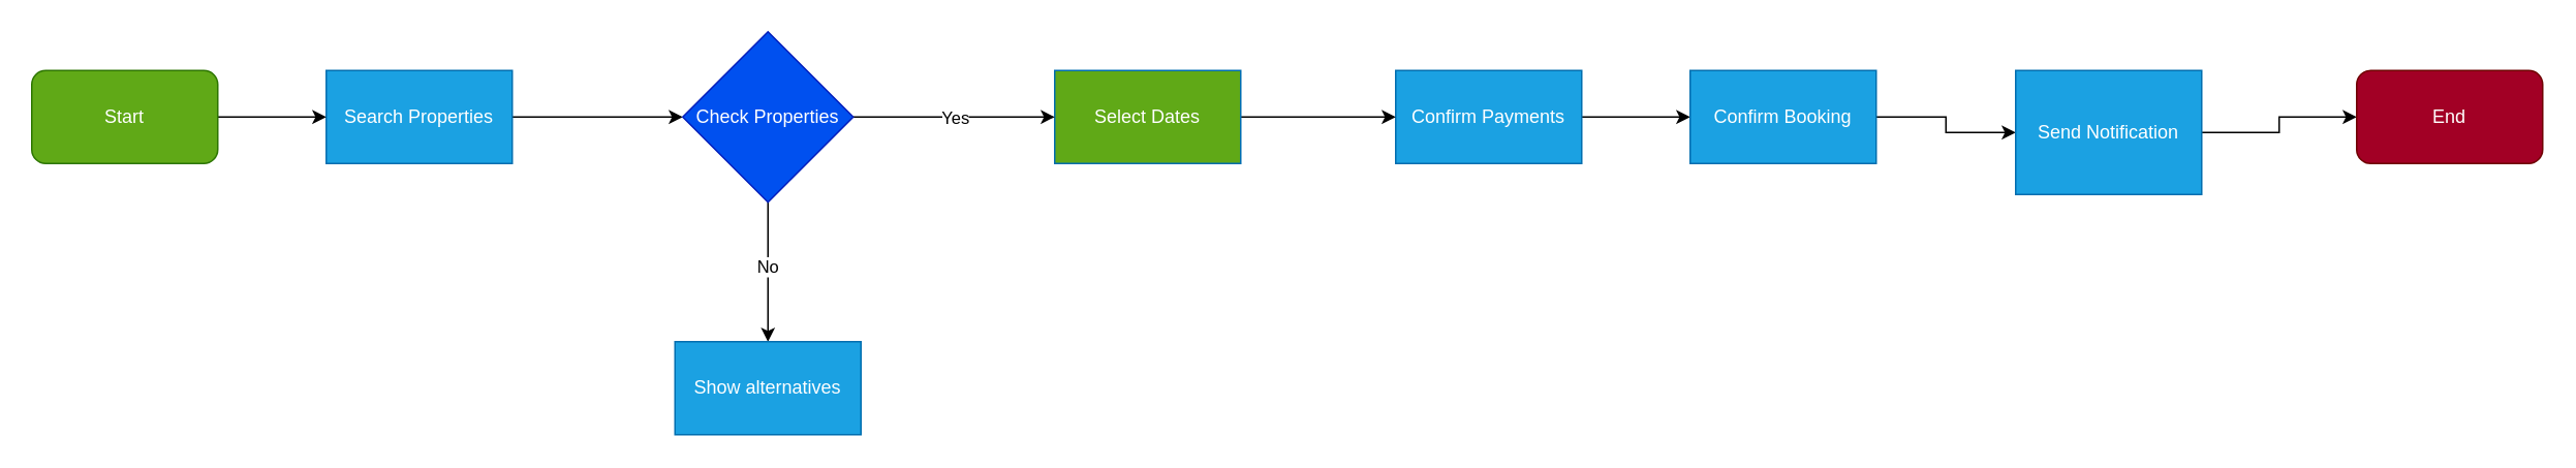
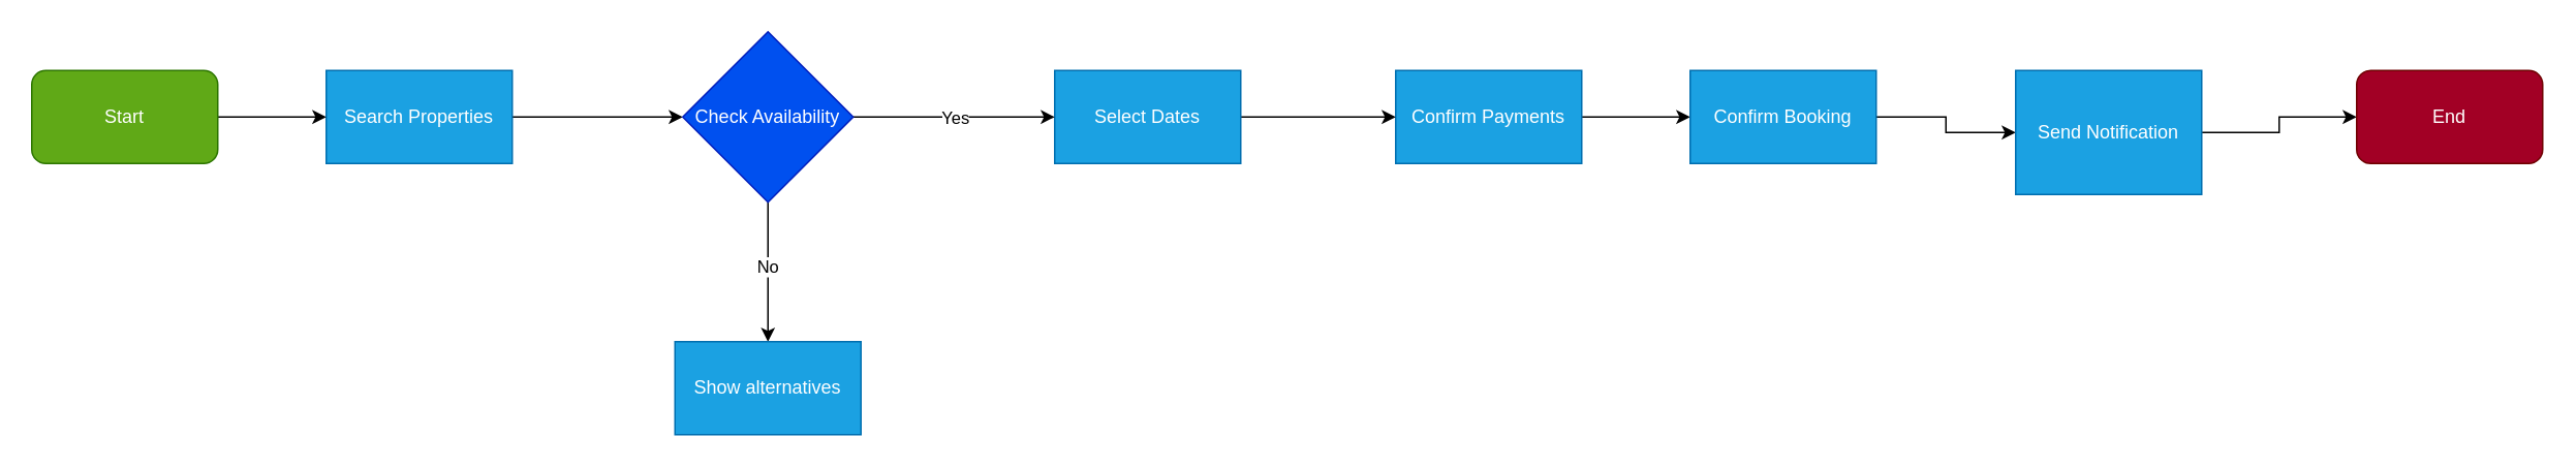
  <mxCell id="0" />
  <mxCell id="1" parent="0" />
  <mxCell id="2" value="" style="edgeStyle=orthogonalEdgeStyle;rounded=0;orthogonalLoop=1;jettySize=auto;html=1;strokeColor=light-dark(#000000,#333333);" edge="1" parent="1" source="3" target="18"><mxGeometry relative="1" as="geometry" /></mxCell>
  <mxCell id="3" value="Search Properties" style="rounded=0;whiteSpace=wrap;html=1;fillColor=#1ba1e2;fontColor=light-dark(#FFFFFF,#FFFFFF);strokeColor=#006EAF;" vertex="1" parent="1"><mxGeometry x="210" y="45" width="120" height="60" as="geometry" /></mxCell>
  <mxCell id="4" value="" style="edgeStyle=orthogonalEdgeStyle;rounded=0;orthogonalLoop=1;jettySize=auto;html=1;strokeColor=light-dark(#000000,#333333);" edge="1" parent="1" source="5" target="7"><mxGeometry relative="1" as="geometry" /></mxCell>
  <mxCell id="5" value="Confirm Payments" style="rounded=0;whiteSpace=wrap;html=1;fillColor=#1ba1e2;fontColor=light-dark(#FFFFFF,#FFFFFF);strokeColor=#006EAF;" vertex="1" parent="1"><mxGeometry x="900" y="45" width="120" height="60" as="geometry" /></mxCell>
  <mxCell id="6" value="" style="edgeStyle=orthogonalEdgeStyle;rounded=0;orthogonalLoop=1;jettySize=auto;html=1;strokeColor=light-dark(#000000,#333333);" edge="1" parent="1" source="7" target="9"><mxGeometry relative="1" as="geometry" /></mxCell>
  <mxCell id="7" value="Confirm Booking" style="rounded=0;whiteSpace=wrap;html=1;fillColor=#1ba1e2;fontColor=light-dark(#FFFFFF,#FFFFFF);strokeColor=#006EAF;" vertex="1" parent="1"><mxGeometry x="1090" y="45" width="120" height="60" as="geometry" /></mxCell>
  <mxCell id="8" style="edgeStyle=orthogonalEdgeStyle;rounded=0;orthogonalLoop=1;jettySize=auto;html=1;entryX=0;entryY=0.5;entryDx=0;entryDy=0;strokeColor=light-dark(#000000,#333333);" edge="1" parent="1" source="9" target="20"><mxGeometry relative="1" as="geometry" /></mxCell>
  <mxCell id="9" value="Send Notification" style="rounded=0;whiteSpace=wrap;html=1;fillColor=#1ba1e2;fontColor=light-dark(#FFFFFF,#FFFFFF);strokeColor=#006EAF;" vertex="1" parent="1"><mxGeometry x="1300" y="45" width="120" height="80" as="geometry" /></mxCell>
  <mxCell id="10" value="" style="edgeStyle=orthogonalEdgeStyle;rounded=0;orthogonalLoop=1;jettySize=auto;html=1;strokeColor=light-dark(#000000,#333333);" edge="1" parent="1" source="11" target="3"><mxGeometry relative="1" as="geometry" /></mxCell>
  <mxCell id="11" value="Start" style="rounded=1;whiteSpace=wrap;html=1;fillColor=#60a917;fontColor=light-dark(#FFFFFF,#FFFFFF);strokeColor=#2D7600;" vertex="1" parent="1"><mxGeometry x="20" y="45" width="120" height="60" as="geometry" /></mxCell>
  <mxCell id="12" value="" style="edgeStyle=orthogonalEdgeStyle;rounded=0;orthogonalLoop=1;jettySize=auto;html=1;strokeColor=light-dark(#000000,#333333);" edge="1" parent="1" source="13" target="5"><mxGeometry relative="1" as="geometry" /></mxCell>
- <mxCell id="13" value="Select Dates" style="whiteSpace=wrap;html=1;rounded=0;fillColor=#60a917;fontColor=light-dark(#FFFFFF,#FFFFFF);strokeColor=#006EAF;" vertex="1" parent="1"><mxGeometry x="680" y="45" width="120" height="60" as="geometry" /></mxCell>
+ <mxCell id="13" value="Select Dates" style="whiteSpace=wrap;html=1;rounded=0;fillColor=#1ba1e2;fontColor=light-dark(#FFFFFF,#FFFFFF);strokeColor=#006EAF;" vertex="1" parent="1"><mxGeometry x="680" y="45" width="120" height="60" as="geometry" /></mxCell>
  <mxCell id="14" style="edgeStyle=orthogonalEdgeStyle;rounded=0;orthogonalLoop=1;jettySize=auto;html=1;strokeColor=light-dark(#000000,#333333);" edge="1" parent="1" source="18" target="13"><mxGeometry relative="1" as="geometry" /></mxCell>
  <mxCell id="15" value="Yes" style="edgeLabel;html=1;align=center;verticalAlign=middle;resizable=0;points=[];labelBackgroundColor=light-dark(#FFFFFF,#CCCCCC);fontColor=light-dark(#000000,#333333);" vertex="1" connectable="0" parent="14"><mxGeometry x="-0.006" relative="1" as="geometry"><mxPoint as="offset" /></mxGeometry></mxCell>
  <mxCell id="16" value="" style="edgeStyle=orthogonalEdgeStyle;rounded=0;orthogonalLoop=1;jettySize=auto;html=1;strokeColor=light-dark(#000000,#333333);" edge="1" parent="1" source="18" target="19"><mxGeometry relative="1" as="geometry" /></mxCell>
  <mxCell id="17" value="No" style="edgeLabel;html=1;align=center;verticalAlign=middle;resizable=0;points=[];labelBackgroundColor=light-dark(#FFFFFF,#CCCCCC);fontColor=light-dark(#000000,#333333);" vertex="1" connectable="0" parent="16"><mxGeometry x="-0.348" y="-5" relative="1" as="geometry"><mxPoint x="4" y="12" as="offset" /></mxGeometry></mxCell>
- <mxCell id="18" value="Check Properties" style="rhombus;whiteSpace=wrap;html=1;rounded=0;fillColor=light-dark(#0050EF,#FFE844);fontColor=light-dark(#FFFFFF,#333333);strokeColor=#001DBC;" vertex="1" parent="1"><mxGeometry x="440" y="20" width="110" height="110" as="geometry" /></mxCell>
+ <mxCell id="18" value="Check Availability" style="rhombus;whiteSpace=wrap;html=1;rounded=0;fillColor=light-dark(#0050EF,#FFE844);fontColor=light-dark(#FFFFFF,#333333);strokeColor=#001DBC;" vertex="1" parent="1"><mxGeometry x="440" y="20" width="110" height="110" as="geometry" /></mxCell>
  <mxCell id="19" value="Show alternatives" style="whiteSpace=wrap;html=1;rounded=0;fillColor=#1ba1e2;fontColor=light-dark(#FFFFFF,#FFFFFF);strokeColor=#006EAF;" vertex="1" parent="1"><mxGeometry x="435" y="220" width="120" height="60" as="geometry" /></mxCell>
  <mxCell id="20" value="End" style="rounded=1;whiteSpace=wrap;html=1;fillColor=light-dark(#A20025,#FF3F81);fontColor=light-dark(#FFFFFF,#FFFFFF);strokeColor=#6F0000;" vertex="1" parent="1"><mxGeometry x="1520" y="45" width="120" height="60" as="geometry" /></mxCell>
